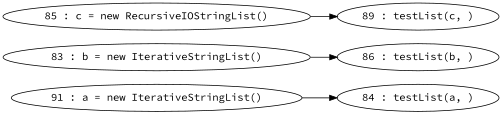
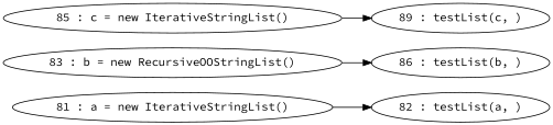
  digraph {
    fontname="Source Code Pro"
    rankdir=LR
    node [fontname="Source Code Pro"]
    edge [fontname="Source Code Pro"]
-   "81 : a = new IterativeStringList()" [label="91 : a = new IterativeStringList()"]
-   "82 : testList(a, )" [label="84 : testList(a, )"]
+   "81 : a = new IterativeStringList()"
+   "82 : testList(a, )"
    n3 [label="86 : testList(b, )"]
-   "83 : b = new RecursiveOOStringList()" [label="83 : b = new IterativeStringList()"]
+   "83 : b = new RecursiveOOStringList()"
    n5 [label="89 : testList(c, )"]
-   "85 : c = new RecursiveIOStringList()"
+   "85 : c = new RecursiveIOStringList()" [label="85 : c = new IterativeStringList()"]
    "81 : a = new IterativeStringList()" -> "82 : testList(a, )"
    "83 : b = new RecursiveOOStringList()" -> n3
    "85 : c = new RecursiveIOStringList()" -> n5
  }
